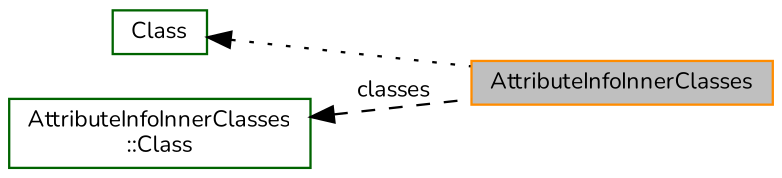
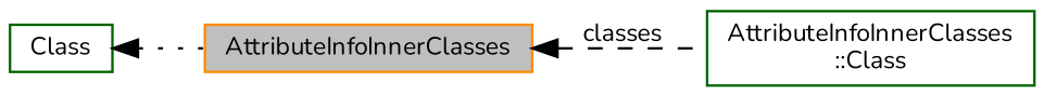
  digraph {
    fontname=Nunito
    rankdir=LR
    node [color=darkgreen fillcolor=white fontname=Nunito fontsize=10 shape=record style=filled]
    edge [color=black dir=back fontname=Nunito fontsize=10 labelfontname=Helvetica labelfontsize=10]
    n1 [color=darkorange fillcolor=grey75 fontcolor=black height=0.2 label=AttributeInfoInnerClasses width=0.4]
    n2 [height=0.2 label=Class width=0.4]
    n3 [height=0.2 label="AttributeInfoInnerClasses\l::Class" width=0.4]
    n2 -> n1 [style=dotted]
-   n3 -> n1 [label=" classes" style=dashed]
+   n1 -> n3 [label=" classes" style=dashed]
  }
